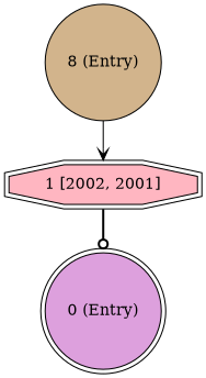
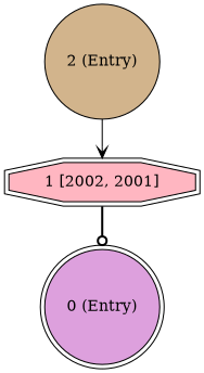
  strict digraph {
    node [callees="[]" markType=0 markers="[]" style=filled]
    edge [backedge=False]
    n1 [fillcolor=plum label="0 (Entry)" orderedSuccessors="[]" shape=doublecircle]
    n2 [callees="['MARK', 'pgklee_hard_assume']" fillcolor=lightpink label="1 [2002, 2001]" markType=3 markers="[2002, 2001]" orderedSuccessors="['0']" shape=doubleoctagon]
-   n3 [fillcolor=tan label="8 (Entry)" orderedSuccessors="['1']" shape=circle]
+   n3 [fillcolor=tan label="2 (Entry)" orderedSuccessors="['1']" shape=circle]
    n2 -> n1 [arrowhead=odot style=bold]
    n3 -> n2 [arrowhead=vee style=solid]
  }
